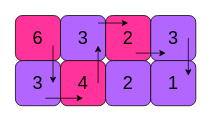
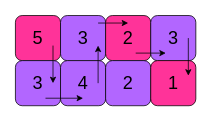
  <mxCell id="0" />
  <mxCell id="1" parent="0" />
- <mxCell id="2" value="&lt;span style=&quot;font-size: 24px&quot;&gt;6&lt;/span&gt;" style="rounded=1;whiteSpace=wrap;html=1;fillColor=#FF3399;strokeColor=#000000;" vertex="1" parent="1"><mxGeometry x="20" y="20" width="60" height="60" as="geometry" /></mxCell>
+ <mxCell id="2" value="&lt;span style=&quot;font-size: 24px&quot;&gt;5&lt;/span&gt;" style="rounded=1;whiteSpace=wrap;html=1;fillColor=#FF3399;strokeColor=#000000;" vertex="1" parent="1"><mxGeometry x="20" y="20" width="60" height="60" as="geometry" /></mxCell>
  <mxCell id="3" value="&lt;span style=&quot;font-size: 24px&quot;&gt;3&lt;/span&gt;" style="rounded=1;whiteSpace=wrap;html=1;fillColor=#B266FF;" vertex="1" parent="1"><mxGeometry x="80" y="20" width="60" height="60" as="geometry" /></mxCell>
  <mxCell id="4" value="&lt;span style=&quot;font-size: 24px&quot;&gt;2&lt;/span&gt;" style="rounded=1;whiteSpace=wrap;html=1;fillColor=#FF3399;" vertex="1" parent="1"><mxGeometry x="140" y="20" width="60" height="60" as="geometry" /></mxCell>
  <mxCell id="5" value="&lt;span style=&quot;font-size: 24px&quot;&gt;3&lt;/span&gt;" style="rounded=1;whiteSpace=wrap;html=1;fillColor=#B266FF;" vertex="1" parent="1"><mxGeometry x="200" y="20" width="60" height="60" as="geometry" /></mxCell>
  <mxCell id="6" value="&lt;span style=&quot;font-size: 24px&quot;&gt;3&lt;/span&gt;" style="rounded=1;whiteSpace=wrap;html=1;fillColor=#B266FF;strokeColor=#000000;" vertex="1" parent="1"><mxGeometry x="20" y="80" width="60" height="60" as="geometry" /></mxCell>
- <mxCell id="7" value="&lt;span style=&quot;font-size: 24px&quot;&gt;4&lt;/span&gt;" style="rounded=1;whiteSpace=wrap;html=1;fillColor=#FF3399;" vertex="1" parent="1"><mxGeometry x="80" y="80" width="60" height="60" as="geometry" /></mxCell>
+ <mxCell id="7" value="&lt;span style=&quot;font-size: 24px&quot;&gt;4&lt;/span&gt;" style="rounded=1;whiteSpace=wrap;html=1;fillColor=#b266ff;" vertex="1" parent="1"><mxGeometry x="80" y="80" width="60" height="60" as="geometry" /></mxCell>
  <mxCell id="8" value="&lt;span style=&quot;font-size: 24px&quot;&gt;2&lt;/span&gt;" style="rounded=1;whiteSpace=wrap;html=1;fillColor=#B266FF;" vertex="1" parent="1"><mxGeometry x="140" y="80" width="60" height="60" as="geometry" /></mxCell>
- <mxCell id="9" value="&lt;span style=&quot;font-size: 24px&quot;&gt;1&lt;/span&gt;" style="rounded=1;whiteSpace=wrap;html=1;fillColor=#b266ff;" vertex="1" parent="1"><mxGeometry x="200" y="80" width="60" height="60" as="geometry" /></mxCell>
+ <mxCell id="9" value="&lt;span style=&quot;font-size: 24px&quot;&gt;1&lt;/span&gt;" style="rounded=1;whiteSpace=wrap;html=1;fillColor=#FF3399;" vertex="1" parent="1"><mxGeometry x="200" y="80" width="60" height="60" as="geometry" /></mxCell>
  <mxCell id="10" value="" style="endArrow=classic;html=1;" edge="1" parent="1"><mxGeometry width="50" height="50" relative="1" as="geometry"><mxPoint x="70" y="60" as="sourcePoint" /><mxPoint x="70" y="110" as="targetPoint" /></mxGeometry></mxCell>
  <mxCell id="11" value="" style="endArrow=classic;html=1;" edge="1" parent="1"><mxGeometry width="50" height="50" relative="1" as="geometry"><mxPoint x="60" y="130" as="sourcePoint" /><mxPoint x="110" y="130" as="targetPoint" /></mxGeometry></mxCell>
  <mxCell id="12" value="" style="endArrow=classic;html=1;" edge="1" parent="1"><mxGeometry width="50" height="50" relative="1" as="geometry"><mxPoint x="130" y="110" as="sourcePoint" /><mxPoint x="130" y="60" as="targetPoint" /></mxGeometry></mxCell>
  <mxCell id="13" value="" style="endArrow=classic;html=1;" edge="1" parent="1"><mxGeometry width="50" height="50" relative="1" as="geometry"><mxPoint x="130" y="30" as="sourcePoint" /><mxPoint x="170" y="30" as="targetPoint" /></mxGeometry></mxCell>
  <mxCell id="14" value="" style="endArrow=classic;html=1;" edge="1" parent="1"><mxGeometry width="50" height="50" relative="1" as="geometry"><mxPoint x="180" y="70" as="sourcePoint" /><mxPoint x="220" y="70" as="targetPoint" /></mxGeometry></mxCell>
  <mxCell id="15" value="" style="endArrow=classic;html=1;" edge="1" parent="1"><mxGeometry width="50" height="50" relative="1" as="geometry"><mxPoint x="250" y="50" as="sourcePoint" /><mxPoint x="250" y="100" as="targetPoint" /></mxGeometry></mxCell>
